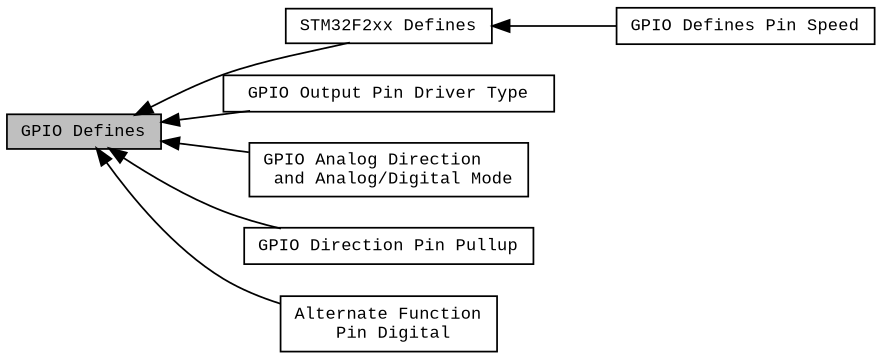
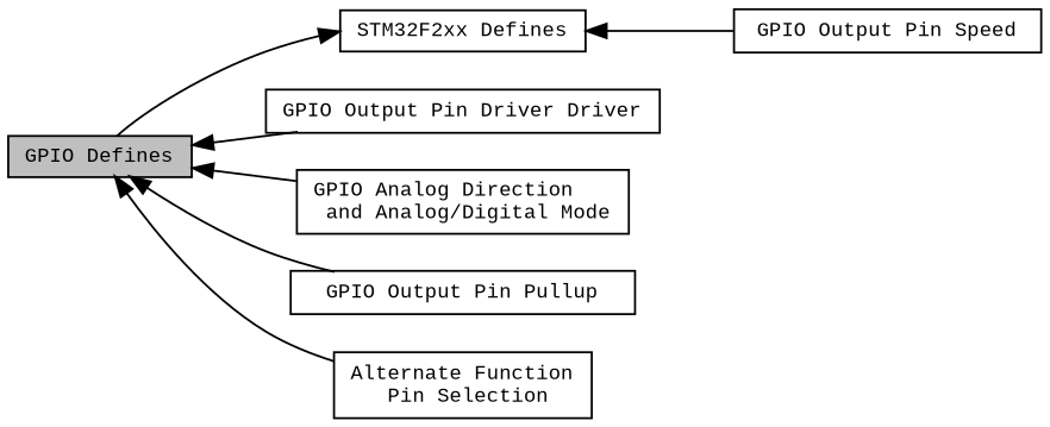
  digraph {
    fontname="Liberation Mono"
    rankdir=LR
    node [color=black fillcolor=white fontname="Liberation Mono" fontsize=10 shape=record style=filled]
    edge [dir=back fontname="Liberation Mono" fontsize=10 labelfontname=Helvetica labelfontsize=10 shape=plaintext style=solid]
-   n1 [height=0.2 label="GPIO Output Pin Driver Type" width=0.4]
+   n1 [height=0.2 label="GPIO Output Pin Driver Driver" width=0.4]
    n2 [height=0.2 label="STM32F2xx Defines" width=0.4]
    n3 [fillcolor=grey75 fontcolor=black height=0.2 label="GPIO Defines" width=0.4]
-   n4 [height=0.2 label="GPIO Defines Pin Speed" width=0.4]
+   n4 [height=0.2 label="GPIO Output Pin Speed" width=0.4]
    n5 [height=0.2 label="GPIO Analog Direction\l and Analog/Digital Mode" width=0.4]
-   n6 [height=0.2 label="GPIO Direction Pin Pullup" width=0.4]
-   n7 [height=0.2 label="Alternate Function\l Pin Digital" width=0.4]
-   n3 -> n2
+   n6 [height=0.2 label="GPIO Output Pin Pullup" width=0.4]
+   n7 [height=0.2 label="Alternate Function\l Pin Selection" width=0.4]
+   n2 -> n3
    n2 -> n4
    n3 -> n1
    n3 -> n5
    n3 -> n6
    n3 -> n7
  }
